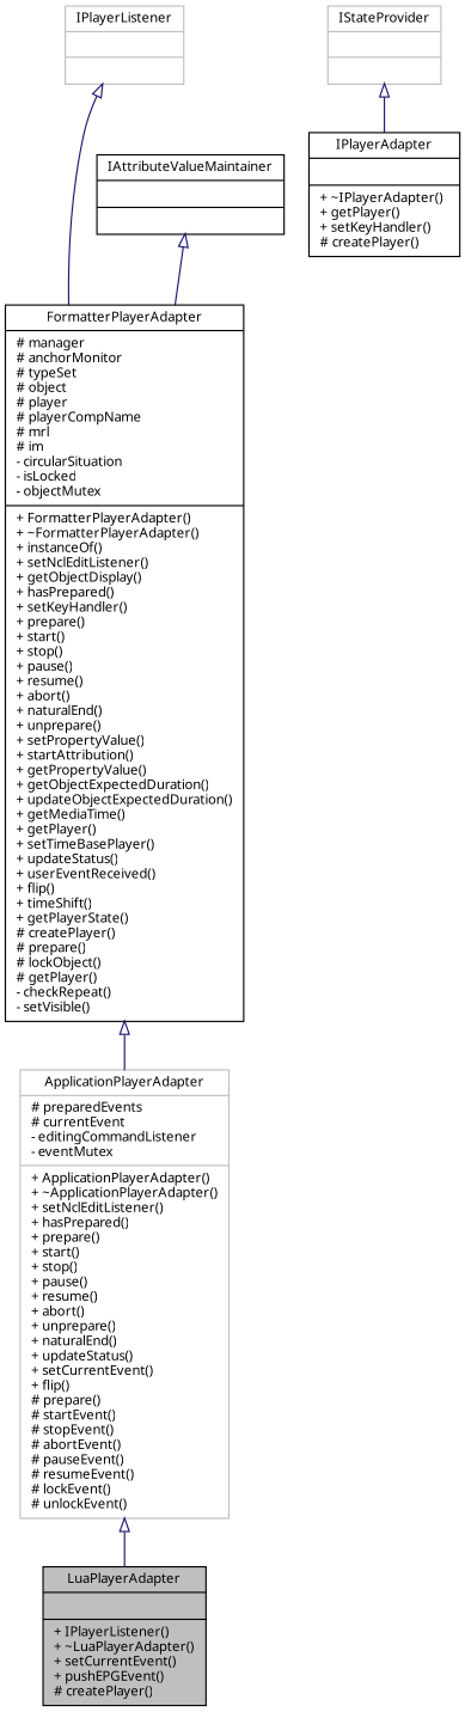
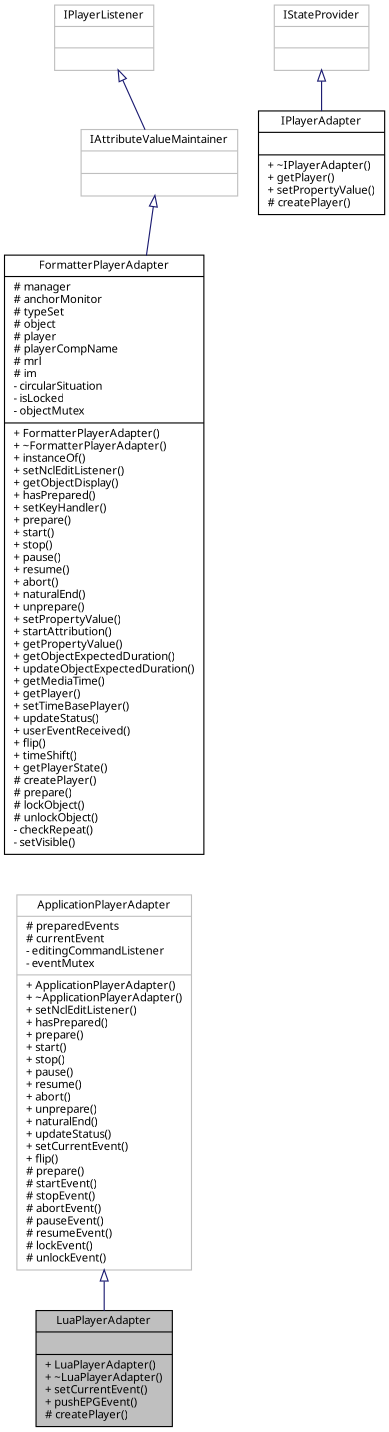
  digraph {
    node [color=grey75 fillcolor=white fontname="FreeSans.ttf" fontsize=10 shape=record style=filled]
    edge [arrowtail=empty color=midnightblue dir=back fontname="FreeSans.ttf" fontsize=10 labelfontname="FreeSans.ttf" labelfontsize=10 style=solid]
-   n1 [color=black fillcolor=grey75 fontcolor=black height=0.2 label="{LuaPlayerAdapter\n||+ IPlayerListener()\l+ ~LuaPlayerAdapter()\l+ setCurrentEvent()\l+ pushEPGEvent()\l# createPlayer()\l}" width=0.4]
+   n1 [color=black fillcolor=grey75 fontcolor=black height=0.2 label="{LuaPlayerAdapter\n||+ LuaPlayerAdapter()\l+ ~LuaPlayerAdapter()\l+ setCurrentEvent()\l+ pushEPGEvent()\l# createPlayer()\l}" width=0.4]
    n2 [height=0.2 label="{ApplicationPlayerAdapter\n|# preparedEvents\l# currentEvent\l- editingCommandListener\l- eventMutex\l|+ ApplicationPlayerAdapter()\l+ ~ApplicationPlayerAdapter()\l+ setNclEditListener()\l+ hasPrepared()\l+ prepare()\l+ start()\l+ stop()\l+ pause()\l+ resume()\l+ abort()\l+ unprepare()\l+ naturalEnd()\l+ updateStatus()\l+ setCurrentEvent()\l+ flip()\l# prepare()\l# startEvent()\l# stopEvent()\l# abortEvent()\l# pauseEvent()\l# resumeEvent()\l# lockEvent()\l# unlockEvent()\l}" width=0.4]
-   n3 [color=black height=0.2 label="{FormatterPlayerAdapter\n|# manager\l# anchorMonitor\l# typeSet\l# object\l# player\l# playerCompName\l# mrl\l# im\l- circularSituation\l- isLocked\l- objectMutex\l|+ FormatterPlayerAdapter()\l+ ~FormatterPlayerAdapter()\l+ instanceOf()\l+ setNclEditListener()\l+ getObjectDisplay()\l+ hasPrepared()\l+ setKeyHandler()\l+ prepare()\l+ start()\l+ stop()\l+ pause()\l+ resume()\l+ abort()\l+ naturalEnd()\l+ unprepare()\l+ setPropertyValue()\l+ startAttribution()\l+ getPropertyValue()\l+ getObjectExpectedDuration()\l+ updateObjectExpectedDuration()\l+ getMediaTime()\l+ getPlayer()\l+ setTimeBasePlayer()\l+ updateStatus()\l+ userEventReceived()\l+ flip()\l+ timeShift()\l+ getPlayerState()\l# createPlayer()\l# prepare()\l# lockObject()\l# getPlayer()\l- checkRepeat()\l- setVisible()\l}" width=0.4]
-   n4 [color=black height=0.2 label="{IPlayerAdapter\n||+ ~IPlayerAdapter()\l+ getPlayer()\l+ setKeyHandler()\l# createPlayer()\l}" width=0.4]
+   n3 [color=black height=0.2 label="{FormatterPlayerAdapter\n|# manager\l# anchorMonitor\l# typeSet\l# object\l# player\l# playerCompName\l# mrl\l# im\l- circularSituation\l- isLocked\l- objectMutex\l|+ FormatterPlayerAdapter()\l+ ~FormatterPlayerAdapter()\l+ instanceOf()\l+ setNclEditListener()\l+ getObjectDisplay()\l+ hasPrepared()\l+ setKeyHandler()\l+ prepare()\l+ start()\l+ stop()\l+ pause()\l+ resume()\l+ abort()\l+ naturalEnd()\l+ unprepare()\l+ setPropertyValue()\l+ startAttribution()\l+ getPropertyValue()\l+ getObjectExpectedDuration()\l+ updateObjectExpectedDuration()\l+ getMediaTime()\l+ getPlayer()\l+ setTimeBasePlayer()\l+ updateStatus()\l+ userEventReceived()\l+ flip()\l+ timeShift()\l+ getPlayerState()\l# createPlayer()\l# prepare()\l# lockObject()\l# unlockObject()\l- checkRepeat()\l- setVisible()\l}" width=0.4]
+   n4 [color=black height=0.2 label="{IPlayerAdapter\n||+ ~IPlayerAdapter()\l+ getPlayer()\l+ setPropertyValue()\l# createPlayer()\l}" width=0.4]
    n5 [height=0.2 label="{IStateProvider\n||}" width=0.4]
    n6 [height=0.2 label="{IPlayerListener\n||}" width=0.4]
-   n7 [color=black height=0.2 label="{IAttributeValueMaintainer\n||}" width=0.4]
+   n7 [height=0.2 label="{IAttributeValueMaintainer\n||}" width=0.4]
    n2 -> n1
-   n3 -> n2
    n5 -> n4
-   n6 -> n3
+   n6 -> n7
    n7 -> n3
  }
